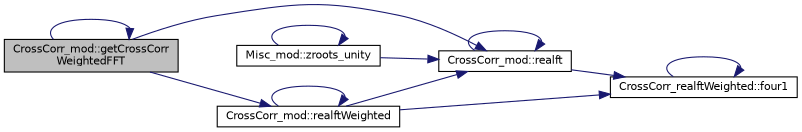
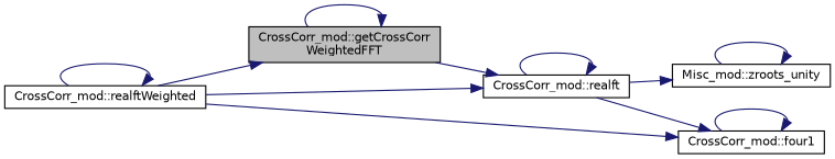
  digraph {
    rankdir=LR
    node [color=black fillcolor=white fontname=Helvetica fontsize=10 shape=record style=filled]
    edge [color=midnightblue fontname=Helvetica fontsize=10 labelfontname=Helvetica labelfontsize=10 style=solid]
    n1 [fillcolor=grey75 fontcolor=black height=0.2 label="CrossCorr_mod::getCrossCorr\lWeightedFFT" width=0.4]
    n2 [height=0.2 label="CrossCorr_mod::realft" width=0.4]
    n3 [height=0.2 label="CrossCorr_mod::realftWeighted" width=0.4]
-   n4 [height=0.2 label="CrossCorr_realftWeighted::four1" width=0.4]
+   n4 [height=0.2 label="CrossCorr_mod::four1" width=0.4]
    n5 [height=0.2 label="Misc_mod::zroots_unity" width=0.4]
    n1 -> n1
    n1 -> n2
-   n1 -> n3
+   n3 -> n1
    n2 -> n2
    n2 -> n4
-   n5 -> n2
+   n2 -> n5
    n3 -> n2
    n3 -> n3
    n3 -> n4
    n4 -> n4
    n5 -> n5
  }
